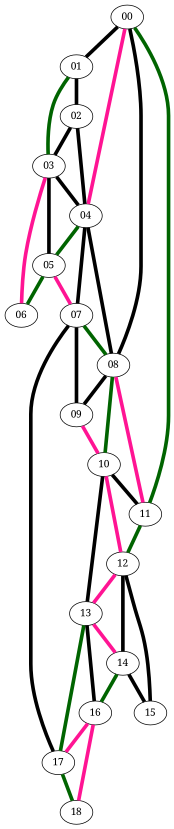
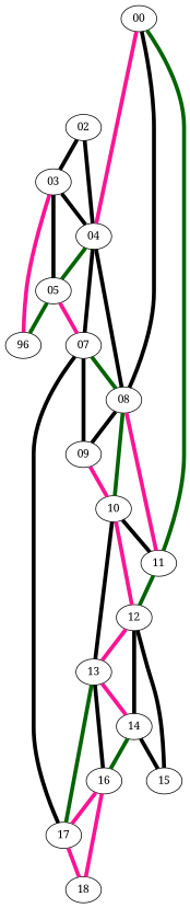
  graph {
    fontname="Noto Serif"
    node [fontname="Noto Serif"]
    edge [color=black fontname="Noto Serif" penwidth=5]
    n1 [height=0 label=00 width=0]
-   n2 [height=0 label=01 width=0]
    n3 [height=0 label=08 width=0]
    n4 [height=0 label=11 width=0]
    n5 [height=0 label=04 width=0]
    n6 [height=0 label=02 width=0]
    n7 [height=0 label=03 width=0]
    n8 [height=0 label=09 width=0]
    n9 [height=0 label=10 width=0]
    n10 [height=0 label=12 width=0]
    n11 [height=0 label=05 width=0]
-   n12 [height=0 label=06 width=0]
+   n12 [height=0 label=96 width=0]
    n13 [height=0 label=07 width=0]
    n14 [height=0 label=17 width=0]
    n15 [height=0 label=18 width=0]
    n16 [height=0 label=13 width=0]
    n17 [height=0 label=14 width=0]
    n18 [height=0 label=15 width=0]
    n19 [height=0 label=16 width=0]
-   n1 -- n2
    n1 -- n3
    n1 -- n4 [color=darkgreen]
    n1 -- n5 [color=deeppink]
-   n2 -- n6
-   n2 -- n7 [color=darkgreen]
    n3 -- n4 [color=deeppink]
    n3 -- n8
    n3 -- n9 [color=darkgreen]
    n4 -- n10 [color=darkgreen]
    n5 -- n3
    n5 -- n11 [color=darkgreen]
    n5 -- n13
    n6 -- n5
    n6 -- n7
    n7 -- n5
    n7 -- n11
    n7 -- n12 [color=deeppink]
    n8 -- n9 [color=deeppink]
    n9 -- n4
    n9 -- n10 [color=deeppink]
    n9 -- n16
    n10 -- n16 [color=deeppink]
    n10 -- n17
    n10 -- n18
    n11 -- n12 [color=darkgreen]
    n11 -- n13 [color=deeppink]
    n13 -- n3 [color=darkgreen]
    n13 -- n8
    n13 -- n14
-   n14 -- n15 [color=darkgreen]
+   n14 -- n15 [color=deeppink]
    n16 -- n14 [color=darkgreen]
    n16 -- n17 [color=deeppink]
    n16 -- n19
    n17 -- n18
    n17 -- n19 [color=darkgreen]
    n19 -- n14 [color=deeppink]
    n19 -- n15 [color=deeppink]
  }
